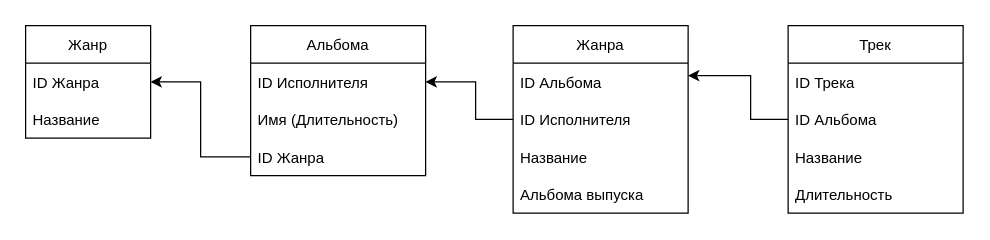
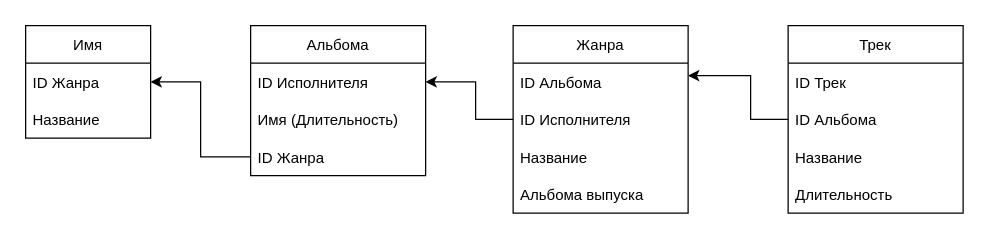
  <mxCell id="0" />
  <mxCell id="1" parent="0" />
- <mxCell id="2" value="Жанр" style="swimlane;fontStyle=0;childLayout=stackLayout;horizontal=1;startSize=30;horizontalStack=0;resizeParent=1;resizeParentMax=0;resizeLast=0;collapsible=1;marginBottom=0;" vertex="1" parent="1"><mxGeometry x="20" y="20" width="100" height="90" as="geometry" /></mxCell>
+ <mxCell id="2" value="Имя" style="swimlane;fontStyle=0;childLayout=stackLayout;horizontal=1;startSize=30;horizontalStack=0;resizeParent=1;resizeParentMax=0;resizeLast=0;collapsible=1;marginBottom=0;" vertex="1" parent="1"><mxGeometry x="20" y="20" width="100" height="90" as="geometry" /></mxCell>
  <mxCell id="3" value="ID Жанра" style="text;strokeColor=none;fillColor=none;align=left;verticalAlign=middle;spacingLeft=4;spacingRight=4;overflow=hidden;points=[[0,0.5],[1,0.5]];portConstraint=eastwest;rotatable=0;" vertex="1" parent="2"><mxGeometry y="30" width="100" height="30" as="geometry" /></mxCell>
  <mxCell id="4" value="Название" style="text;strokeColor=none;fillColor=none;align=left;verticalAlign=middle;spacingLeft=4;spacingRight=4;overflow=hidden;points=[[0,0.5],[1,0.5]];portConstraint=eastwest;rotatable=0;" vertex="1" parent="2"><mxGeometry y="60" width="100" height="30" as="geometry" /></mxCell>
  <mxCell id="5" value="Альбома" style="swimlane;fontStyle=0;childLayout=stackLayout;horizontal=1;startSize=30;horizontalStack=0;resizeParent=1;resizeParentMax=0;resizeLast=0;collapsible=1;marginBottom=0;" vertex="1" parent="1"><mxGeometry x="200" y="20" width="140" height="120" as="geometry" /></mxCell>
  <mxCell id="6" value="ID Исполнителя" style="text;strokeColor=none;fillColor=none;align=left;verticalAlign=middle;spacingLeft=4;spacingRight=4;overflow=hidden;points=[[0,0.5],[1,0.5]];portConstraint=eastwest;rotatable=0;" vertex="1" parent="5"><mxGeometry y="30" width="140" height="30" as="geometry" /></mxCell>
  <mxCell id="7" value="Имя (Длительность)" style="text;strokeColor=none;fillColor=none;align=left;verticalAlign=middle;spacingLeft=4;spacingRight=4;overflow=hidden;points=[[0,0.5],[1,0.5]];portConstraint=eastwest;rotatable=0;" vertex="1" parent="5"><mxGeometry y="60" width="140" height="30" as="geometry" /></mxCell>
  <mxCell id="8" value="ID Жанра" style="text;strokeColor=none;fillColor=none;align=left;verticalAlign=middle;spacingLeft=4;spacingRight=4;overflow=hidden;points=[[0,0.5],[1,0.5]];portConstraint=eastwest;rotatable=0;" vertex="1" parent="5"><mxGeometry y="90" width="140" height="30" as="geometry" /></mxCell>
  <mxCell id="9" value="" style="endArrow=classic;html=1;rounded=0;exitX=0;exitY=0.5;exitDx=0;exitDy=0;entryX=1;entryY=0.5;entryDx=0;entryDy=0;" edge="1" parent="1" source="8" target="3"><mxGeometry width="50" height="50" relative="1" as="geometry"><mxPoint x="70" y="110" as="sourcePoint" /><mxPoint x="120" y="60" as="targetPoint" /><Array as="points"><mxPoint x="180" y="125" /><mxPoint x="160" y="125" /><mxPoint x="160" y="100" /><mxPoint x="160" y="65" /><mxPoint x="140" y="65" /></Array></mxGeometry></mxCell>
  <mxCell id="10" value="Жанра" style="swimlane;fontStyle=0;childLayout=stackLayout;horizontal=1;startSize=30;horizontalStack=0;resizeParent=1;resizeParentMax=0;resizeLast=0;collapsible=1;marginBottom=0;" vertex="1" parent="1"><mxGeometry x="410" y="20" width="140" height="150" as="geometry" /></mxCell>
  <mxCell id="11" value="ID Альбома" style="text;strokeColor=none;fillColor=none;align=left;verticalAlign=middle;spacingLeft=4;spacingRight=4;overflow=hidden;points=[[0,0.5],[1,0.5]];portConstraint=eastwest;rotatable=0;" vertex="1" parent="10"><mxGeometry y="30" width="140" height="30" as="geometry" /></mxCell>
  <mxCell id="12" value="ID Исполнителя" style="text;strokeColor=none;fillColor=none;align=left;verticalAlign=middle;spacingLeft=4;spacingRight=4;overflow=hidden;points=[[0,0.5],[1,0.5]];portConstraint=eastwest;rotatable=0;" vertex="1" parent="10"><mxGeometry y="60" width="140" height="30" as="geometry" /></mxCell>
  <mxCell id="13" value="" style="endArrow=classic;html=1;rounded=0;exitX=0;exitY=0.5;exitDx=0;exitDy=0;" edge="1" parent="10" source="19"><mxGeometry width="50" height="50" relative="1" as="geometry"><mxPoint x="90" y="90" as="sourcePoint" /><mxPoint x="140" y="40" as="targetPoint" /><Array as="points"><mxPoint x="190" y="75" /><mxPoint x="190" y="40" /></Array></mxGeometry></mxCell>
  <mxCell id="14" value="Название" style="text;strokeColor=none;fillColor=none;align=left;verticalAlign=middle;spacingLeft=4;spacingRight=4;overflow=hidden;points=[[0,0.5],[1,0.5]];portConstraint=eastwest;rotatable=0;" vertex="1" parent="10"><mxGeometry y="90" width="140" height="30" as="geometry" /></mxCell>
  <mxCell id="15" value="Альбома выпуска" style="text;strokeColor=none;fillColor=none;align=left;verticalAlign=middle;spacingLeft=4;spacingRight=4;overflow=hidden;points=[[0,0.5],[1,0.5]];portConstraint=eastwest;rotatable=0;" vertex="1" parent="10"><mxGeometry y="120" width="140" height="30" as="geometry" /></mxCell>
  <mxCell id="16" value="" style="endArrow=classic;html=1;rounded=0;entryX=1;entryY=0.5;entryDx=0;entryDy=0;exitX=0;exitY=0.5;exitDx=0;exitDy=0;" edge="1" parent="1" source="12" target="6"><mxGeometry width="50" height="50" relative="1" as="geometry"><mxPoint x="360" y="140" as="sourcePoint" /><mxPoint x="410" y="90" as="targetPoint" /><Array as="points"><mxPoint x="380" y="95" /><mxPoint x="380" y="65" /></Array></mxGeometry></mxCell>
  <mxCell id="17" value="Трек" style="swimlane;fontStyle=0;childLayout=stackLayout;horizontal=1;startSize=30;horizontalStack=0;resizeParent=1;resizeParentMax=0;resizeLast=0;collapsible=1;marginBottom=0;" vertex="1" parent="1"><mxGeometry x="630" y="20" width="140" height="150" as="geometry" /></mxCell>
- <mxCell id="18" value="ID Трека" style="text;strokeColor=none;fillColor=none;align=left;verticalAlign=middle;spacingLeft=4;spacingRight=4;overflow=hidden;points=[[0,0.5],[1,0.5]];portConstraint=eastwest;rotatable=0;" vertex="1" parent="17"><mxGeometry y="30" width="140" height="30" as="geometry" /></mxCell>
+ <mxCell id="18" value="ID Трек" style="text;strokeColor=none;fillColor=none;align=left;verticalAlign=middle;spacingLeft=4;spacingRight=4;overflow=hidden;points=[[0,0.5],[1,0.5]];portConstraint=eastwest;rotatable=0;" vertex="1" parent="17"><mxGeometry y="30" width="140" height="30" as="geometry" /></mxCell>
  <mxCell id="19" value="ID Альбома" style="text;strokeColor=none;fillColor=none;align=left;verticalAlign=middle;spacingLeft=4;spacingRight=4;overflow=hidden;points=[[0,0.5],[1,0.5]];portConstraint=eastwest;rotatable=0;" vertex="1" parent="17"><mxGeometry y="60" width="140" height="30" as="geometry" /></mxCell>
  <mxCell id="20" value="Название" style="text;strokeColor=none;fillColor=none;align=left;verticalAlign=middle;spacingLeft=4;spacingRight=4;overflow=hidden;points=[[0,0.5],[1,0.5]];portConstraint=eastwest;rotatable=0;" vertex="1" parent="17"><mxGeometry y="90" width="140" height="30" as="geometry" /></mxCell>
  <mxCell id="21" value="Длительность" style="text;strokeColor=none;fillColor=none;align=left;verticalAlign=middle;spacingLeft=4;spacingRight=4;overflow=hidden;points=[[0,0.5],[1,0.5]];portConstraint=eastwest;rotatable=0;" vertex="1" parent="17"><mxGeometry y="120" width="140" height="30" as="geometry" /></mxCell>
